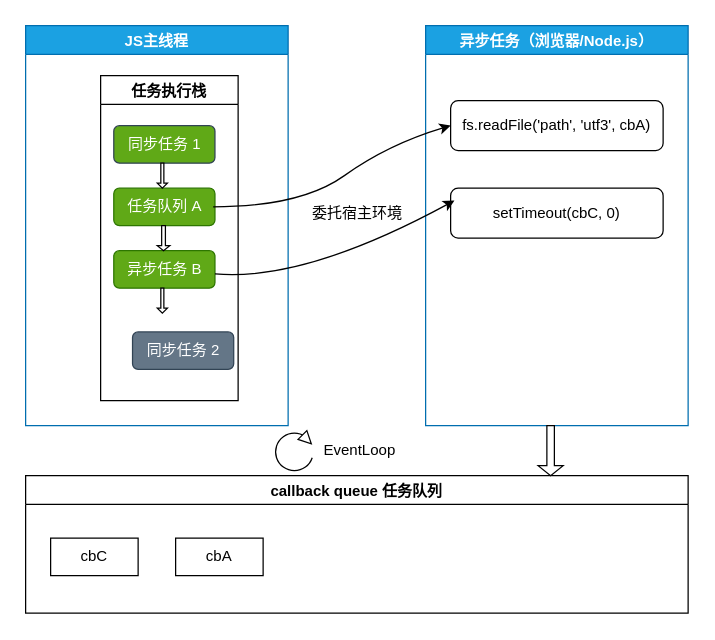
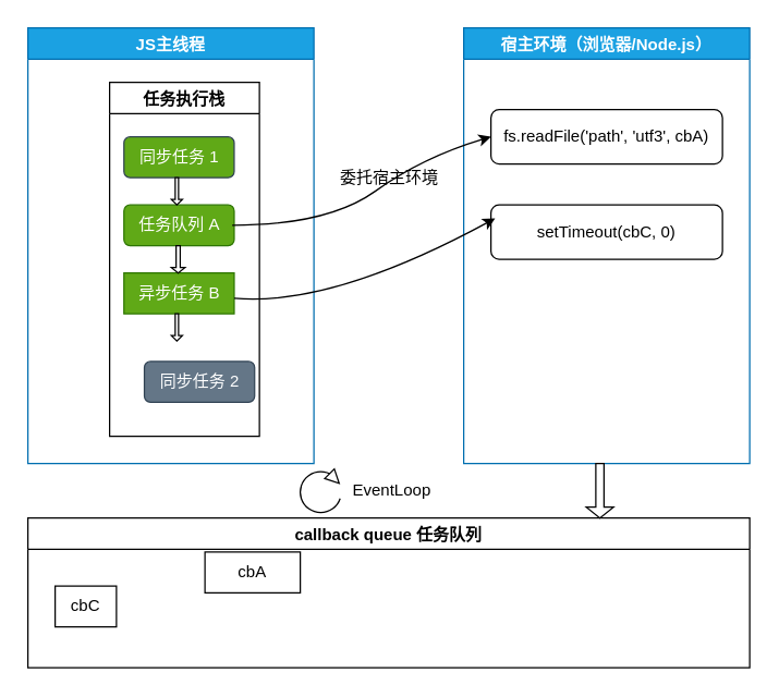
  <mxCell id="0" />
  <mxCell id="1" parent="0" />
  <mxCell id="2" value="JS主线程" style="swimlane;swimlaneFillColor=none;fillColor=#1ba1e2;strokeColor=#006EAF;fontColor=#ffffff;" vertex="1" parent="1"><mxGeometry x="20" y="20" width="210" height="320" as="geometry"><mxRectangle x="-800" y="-2260" width="80" height="23" as="alternateBounds" /></mxGeometry></mxCell>
  <mxCell id="3" value="" style="group" vertex="1" connectable="0" parent="2"><mxGeometry y="40" width="170" height="260" as="geometry" /></mxCell>
  <mxCell id="4" value="任务执行栈" style="swimlane;gradientColor=none;startSize=23;" vertex="1" parent="3"><mxGeometry x="60" width="110" height="260" as="geometry" /></mxCell>
  <mxCell id="5" value="同步任务 1" style="rounded=1;whiteSpace=wrap;html=1;fillColor=#60a917;strokeColor=#314354;fontColor=#ffffff;" vertex="1" parent="4"><mxGeometry x="10.524" y="40" width="80.952" height="30" as="geometry" /></mxCell>
  <mxCell id="6" value="任务队列 A" style="rounded=1;whiteSpace=wrap;html=1;fillColor=#60a917;strokeColor=#2D7600;fontColor=#ffffff;" vertex="1" parent="4"><mxGeometry x="10.524" y="90" width="80.952" height="30" as="geometry" /></mxCell>
- <mxCell id="7" value="异步任务 B" style="rounded=1;whiteSpace=wrap;html=1;fillColor=#60a917;strokeColor=#2D7600;fontColor=#ffffff;" vertex="1" parent="4"><mxGeometry x="10.524" y="140" width="80.952" height="30" as="geometry" /></mxCell>
+ <mxCell id="7" value="异步任务 B" style="whiteSpace=wrap;html=1;fillColor=#60a917;strokeColor=#2D7600;fontColor=#ffffff;rounded=0;" vertex="1" parent="4"><mxGeometry x="10.524" y="140" width="80.952" height="30" as="geometry" /></mxCell>
  <mxCell id="8" value="同步任务 2" style="rounded=1;whiteSpace=wrap;html=1;fillColor=#647687;strokeColor=#314354;fontColor=#ffffff;" vertex="1" parent="4"><mxGeometry x="25.524" y="205" width="80.952" height="30" as="geometry" /></mxCell>
  <mxCell id="9" value="" style="shape=singleArrow;direction=south;whiteSpace=wrap;html=1;gradientColor=none;" vertex="1" parent="4"><mxGeometry x="45.333" y="170" width="8.095" height="20" as="geometry" /></mxCell>
  <mxCell id="10" value="" style="shape=singleArrow;direction=south;whiteSpace=wrap;html=1;gradientColor=none;" vertex="1" parent="4"><mxGeometry x="45.333" y="70" width="8.095" height="20" as="geometry" /></mxCell>
  <mxCell id="11" value="" style="shape=singleArrow;direction=south;whiteSpace=wrap;html=1;gradientColor=none;" vertex="1" parent="4"><mxGeometry x="45.33" y="120" width="10" height="20" as="geometry" /></mxCell>
- <mxCell id="12" value="异步任务（浏览器/Node.js）" style="swimlane;swimlaneFillColor=none;fillColor=#1ba1e2;strokeColor=#006EAF;fontColor=#ffffff;" vertex="1" parent="1"><mxGeometry x="340" y="20" width="210" height="320" as="geometry" /></mxCell>
+ <mxCell id="12" value="宿主环境（浏览器/Node.js）" style="swimlane;swimlaneFillColor=none;fillColor=#1ba1e2;strokeColor=#006EAF;fontColor=#ffffff;" vertex="1" parent="1"><mxGeometry x="340" y="20" width="210" height="320" as="geometry" /></mxCell>
  <mxCell id="13" value="fs.readFile('path', 'utf3', cbA)" style="rounded=1;whiteSpace=wrap;html=1;gradientColor=none;" vertex="1" parent="12"><mxGeometry x="20" y="60" width="170" height="40" as="geometry" /></mxCell>
  <mxCell id="14" value="setTimeout(cbC, 0)" style="rounded=1;whiteSpace=wrap;html=1;gradientColor=none;" vertex="1" parent="12"><mxGeometry x="20" y="130" width="170" height="40" as="geometry" /></mxCell>
  <mxCell id="15" value="callback queue 任务队列" style="swimlane;gradientColor=none;" vertex="1" parent="1"><mxGeometry x="20" y="380" width="530" height="110" as="geometry" /></mxCell>
- <mxCell id="16" value="cbC" style="rounded=1;whiteSpace=wrap;html=1;gradientColor=none;arcSize=0;" vertex="1" parent="15"><mxGeometry x="20" y="50" width="70" height="30" as="geometry" /></mxCell>
- <mxCell id="17" value="cbA" style="rounded=1;whiteSpace=wrap;html=1;gradientColor=none;arcSize=0;" vertex="1" parent="15"><mxGeometry x="120" y="50" width="70" height="30" as="geometry" /></mxCell>
- <mxCell id="18" value="委托宿主环境" style="text;html=1;align=center;verticalAlign=middle;resizable=0;points=[];autosize=1;strokeColor=none;" vertex="1" parent="1"><mxGeometry x="240" y="160" width="90" height="20" as="geometry" /></mxCell>
+ <mxCell id="16" value="cbC" style="rounded=1;whiteSpace=wrap;html=1;gradientColor=none;arcSize=0;" vertex="1" parent="15"><mxGeometry x="20" y="50" width="45" height="30" as="geometry" /></mxCell>
+ <mxCell id="17" value="cbA" style="rounded=1;whiteSpace=wrap;html=1;gradientColor=none;arcSize=0;" vertex="1" parent="15"><mxGeometry x="130" y="25" width="70" height="30" as="geometry" /></mxCell>
+ <mxCell id="18" value="委托宿主环境" style="text;html=1;align=center;verticalAlign=middle;resizable=0;points=[];autosize=1;strokeColor=none;" vertex="1" parent="1"><mxGeometry x="240" y="120" width="90" height="20" as="geometry" /></mxCell>
  <mxCell id="19" value="" style="curved=1;endArrow=classic;html=1;" edge="1" parent="1" source="7"><mxGeometry width="50" height="50" relative="1" as="geometry"><mxPoint x="220" y="225" as="sourcePoint" /><mxPoint x="363" y="160" as="targetPoint" /><Array as="points"><mxPoint x="243" y="225" /></Array></mxGeometry></mxCell>
  <mxCell id="20" value="" style="shape=singleArrow;direction=south;whiteSpace=wrap;html=1;gradientColor=none;" vertex="1" parent="1"><mxGeometry x="430" y="340" width="20" height="40" as="geometry" /></mxCell>
  <mxCell id="21" value="" style="curved=1;endArrow=classic;html=1;exitX=0.982;exitY=0.5;exitDx=0;exitDy=0;exitPerimeter=0;" edge="1" parent="1" source="6"><mxGeometry width="50" height="50" relative="1" as="geometry"><mxPoint x="217" y="165" as="sourcePoint" /><mxPoint x="360" y="100" as="targetPoint" /><Array as="points"><mxPoint x="240" y="165" /><mxPoint x="310" y="115" /></Array></mxGeometry></mxCell>
  <mxCell id="22" value="" style="group" vertex="1" connectable="0" parent="1"><mxGeometry x="220" y="343.969" width="102.07" height="32.071" as="geometry" /></mxCell>
  <mxCell id="23" value="" style="group" vertex="1" connectable="0" parent="22"><mxGeometry width="32.071" height="32.071" as="geometry" /></mxCell>
  <mxCell id="24" value="" style="verticalLabelPosition=bottom;verticalAlign=top;html=1;shape=mxgraph.basic.arc;startAngle=0.3;endAngle=0.1;gradientColor=none;" vertex="1" parent="23"><mxGeometry y="2.071" width="30" height="30" as="geometry" /></mxCell>
  <mxCell id="25" value="" style="verticalLabelPosition=bottom;verticalAlign=top;html=1;shape=mxgraph.basic.acute_triangle;dx=0.5;gradientColor=none;rotation=-225;" vertex="1" parent="23"><mxGeometry x="20" y="2.071" width="10" height="10" as="geometry" /></mxCell>
  <mxCell id="26" value="EventLoop&lt;br&gt;" style="text;html=1;align=center;verticalAlign=middle;resizable=0;points=[];autosize=1;strokeColor=none;" vertex="1" parent="22"><mxGeometry x="32.07" y="6.031" width="70" height="20" as="geometry" /></mxCell>
